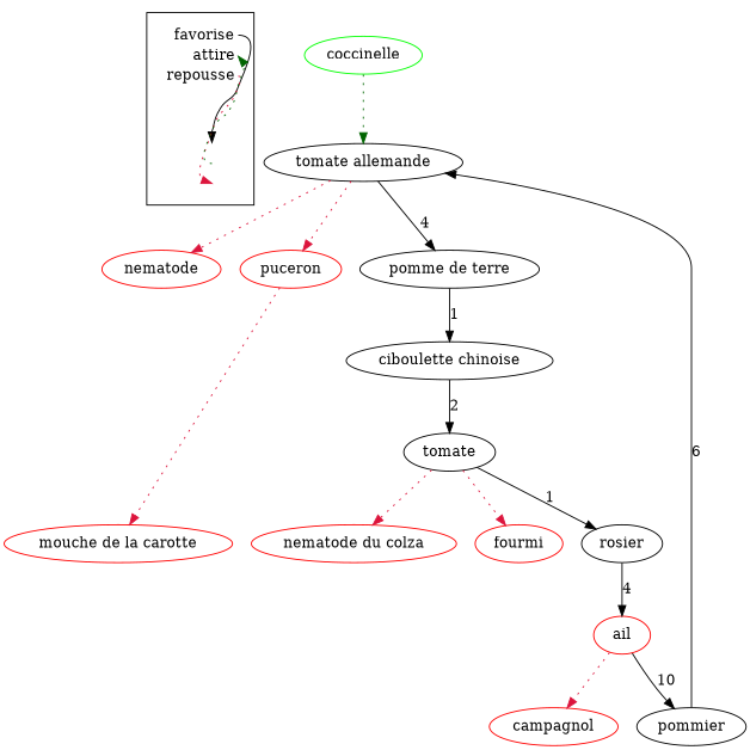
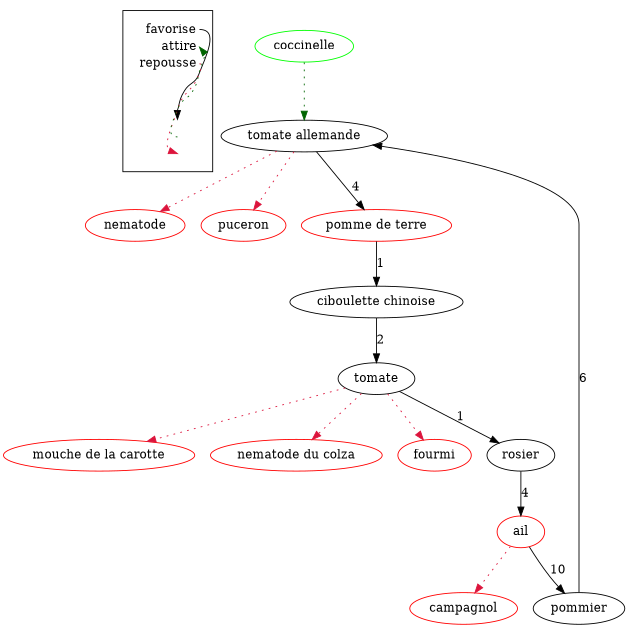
  digraph {
    node [color=black]
    edge [style=dotted]
    n1 [label=<<table border="0" cellpadding="2" cellspacing="0" cellborder="0">             <tr><td align="right" port="i1">favorise</td></tr>             <tr><td align="right" port="i2">attire</td></tr>             <tr><td align="right" port="i3">repousse</td></tr>             </table>> shape=plaintext]
    n2 [label=<<table border="0" cellpadding="2" cellspacing="0" cellborder="0">             <tr><td port="i1">&nbsp;</td></tr>             <tr><td port="i2">&nbsp;</td></tr>             <tr><td port="i3">&nbsp;</td></tr>         </table>> shape=plaintext]
    coccinelle [color=green]
    n4 [label="tomate allemande"]
    nematode [color=red]
    puceron [color=red]
-   "pomme de terre"
+   "pomme de terre" [color=red]
    campagnol [color=red]
    n9 [color=red label="nematode du colza"]
    fourmi [color=red]
    "mouche de la carotte" [color=red]
    ail [color=red]
    pommier
    "ciboulette chinoise"
    tomate
    rosier
    subgraph cluster_1 {
      n1
      n2
    }
    n1 -> n2 [color=black headport="i1:w" tailport="i1:e" style=""]
    n1 -> n2 [color=crimson headport="i3:w" tailport="i3:e"]
    n2 -> n1 [color=darkgreen headport="i2:e" tailport="i2:w"]
    coccinelle -> n4 [color=darkgreen]
    n4 -> nematode [color=crimson]
    n4 -> puceron [color=crimson]
    n4 -> "pomme de terre" [label=4 style=""]
    "pomme de terre" -> "ciboulette chinoise" [label=1 style=""]
    ail -> campagnol [color=crimson]
    ail -> pommier [label=10 style=""]
    pommier -> n4 [label=6 style=""]
    "ciboulette chinoise" -> tomate [label=2 style=""]
    tomate -> n9 [color=crimson]
    tomate -> fourmi [color=crimson]
-   puceron -> "mouche de la carotte" [color=crimson]
+   tomate -> "mouche de la carotte" [color=crimson]
    tomate -> rosier [label=1 style=""]
    rosier -> ail [label=4 style=""]
  }
